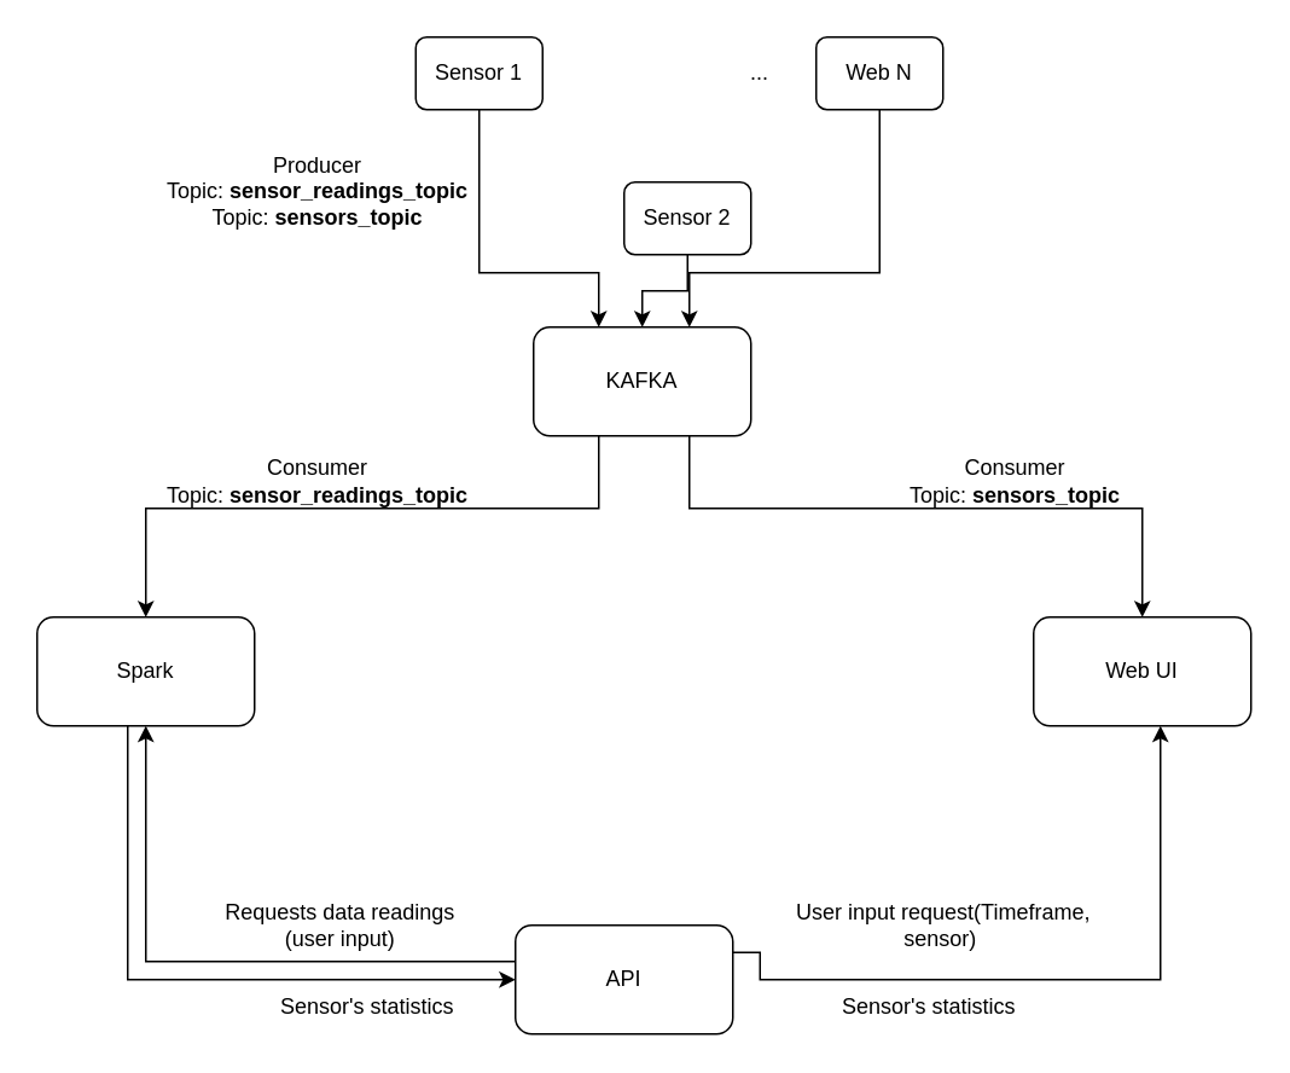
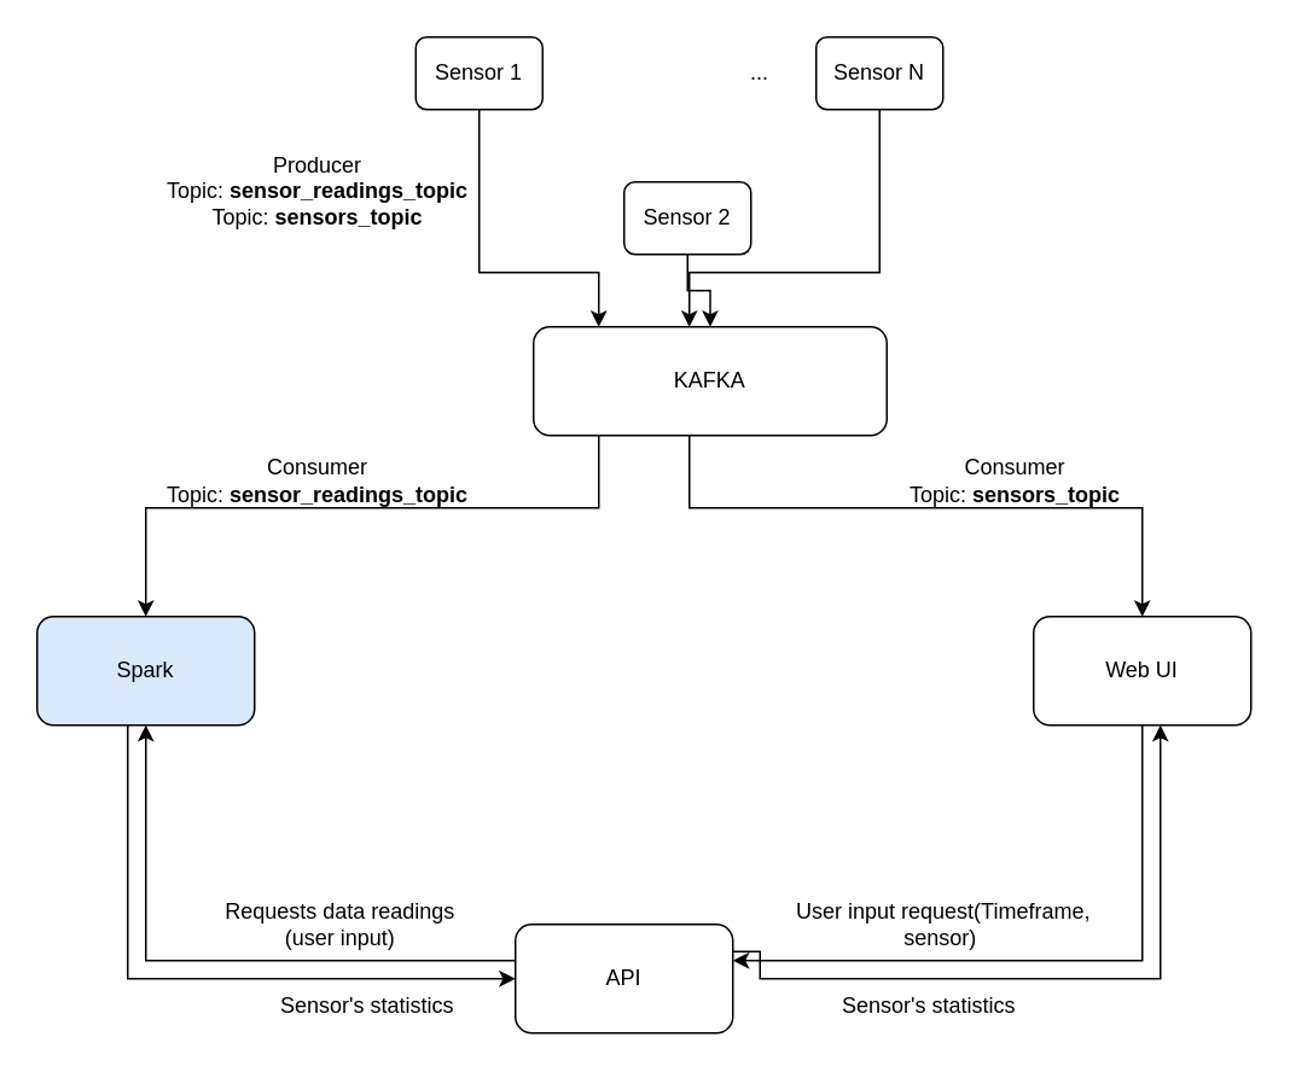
  <mxCell id="0" />
  <mxCell id="1" parent="0" />
  <mxCell id="2" style="edgeStyle=orthogonalEdgeStyle;rounded=0;orthogonalLoop=1;jettySize=auto;html=1;" edge="1" parent="1" source="3" target="11"><mxGeometry relative="1" as="geometry"><Array as="points"><mxPoint x="264" y="150" /><mxPoint x="330" y="150" /></Array></mxGeometry></mxCell>
  <mxCell id="3" value="Sensor 1" style="rounded=1;whiteSpace=wrap;html=1;" vertex="1" parent="1"><mxGeometry x="229" y="20" width="70" height="40" as="geometry" /></mxCell>
  <mxCell id="4" style="edgeStyle=orthogonalEdgeStyle;rounded=0;orthogonalLoop=1;jettySize=auto;html=1;entryX=0.5;entryY=0;entryDx=0;entryDy=0;" edge="1" parent="1" source="5" target="11"><mxGeometry relative="1" as="geometry" /></mxCell>
  <mxCell id="5" value="Sensor 2" style="rounded=1;whiteSpace=wrap;html=1;" vertex="1" parent="1"><mxGeometry x="344" y="100" width="70" height="40" as="geometry" /></mxCell>
  <mxCell id="6" style="edgeStyle=orthogonalEdgeStyle;rounded=0;orthogonalLoop=1;jettySize=auto;html=1;" edge="1" parent="1" source="7" target="11"><mxGeometry relative="1" as="geometry"><Array as="points"><mxPoint x="485" y="150" /><mxPoint x="380" y="150" /></Array></mxGeometry></mxCell>
- <mxCell id="7" value="Web N" style="rounded=1;whiteSpace=wrap;html=1;" vertex="1" parent="1"><mxGeometry x="450" y="20" width="70" height="40" as="geometry" /></mxCell>
+ <mxCell id="7" value="Sensor N" style="rounded=1;whiteSpace=wrap;html=1;" vertex="1" parent="1"><mxGeometry x="450" y="20" width="70" height="40" as="geometry" /></mxCell>
  <mxCell id="8" value="..." style="text;html=1;strokeColor=none;fillColor=none;align=center;verticalAlign=middle;whiteSpace=wrap;rounded=0;" vertex="1" parent="1"><mxGeometry x="389" y="20" width="60" height="40" as="geometry" /></mxCell>
  <mxCell id="9" style="edgeStyle=orthogonalEdgeStyle;rounded=0;orthogonalLoop=1;jettySize=auto;html=1;" edge="1" parent="1" source="11" target="14"><mxGeometry relative="1" as="geometry"><Array as="points"><mxPoint x="330" y="280" /><mxPoint x="80" y="280" /></Array></mxGeometry></mxCell>
  <mxCell id="10" style="edgeStyle=orthogonalEdgeStyle;rounded=0;orthogonalLoop=1;jettySize=auto;html=1;" edge="1" parent="1" source="11" target="17"><mxGeometry relative="1" as="geometry"><Array as="points"><mxPoint x="380" y="280" /><mxPoint x="630" y="280" /></Array></mxGeometry></mxCell>
- <mxCell id="11" value="KAFKA" style="rounded=1;whiteSpace=wrap;html=1;" vertex="1" parent="1"><mxGeometry x="294" y="180" width="120" height="60" as="geometry" /></mxCell>
+ <mxCell id="11" value="KAFKA" style="rounded=1;whiteSpace=wrap;html=1;" vertex="1" parent="1"><mxGeometry x="294" y="180" width="195" height="60" as="geometry" /></mxCell>
  <mxCell id="12" value="Producer&lt;br&gt;Topic: &lt;b&gt;sensor_readings_topic&lt;/b&gt;&lt;br&gt;Topic:&amp;nbsp;&lt;b&gt;sensors_topic&lt;/b&gt;" style="text;html=1;strokeColor=none;fillColor=none;align=center;verticalAlign=middle;whiteSpace=wrap;rounded=0;" vertex="1" parent="1"><mxGeometry x="80" y="90" width="190" height="30" as="geometry" /></mxCell>
  <mxCell id="13" style="edgeStyle=orthogonalEdgeStyle;rounded=0;orthogonalLoop=1;jettySize=auto;html=1;" edge="1" parent="1" source="14" target="20"><mxGeometry relative="1" as="geometry"><Array as="points"><mxPoint x="70" y="540" /></Array></mxGeometry></mxCell>
- <mxCell id="14" value="Spark" style="rounded=1;whiteSpace=wrap;html=1;" vertex="1" parent="1"><mxGeometry x="20" y="340" width="120" height="60" as="geometry" /></mxCell>
+ <mxCell id="14" value="Spark" style="rounded=1;whiteSpace=wrap;html=1;fillColor=#dae8fc;" vertex="1" parent="1"><mxGeometry x="20" y="340" width="120" height="60" as="geometry" /></mxCell>
  <mxCell id="15" value="Consumer&lt;br&gt;Topic:&amp;nbsp;&lt;b style=&quot;border-color: var(--border-color);&quot;&gt;sensor_readings_topic&lt;/b&gt;" style="text;html=1;strokeColor=none;fillColor=none;align=center;verticalAlign=middle;whiteSpace=wrap;rounded=0;" vertex="1" parent="1"><mxGeometry x="145" y="250" width="60" height="30" as="geometry" /></mxCell>
+ <mxCell id="16" style="edgeStyle=orthogonalEdgeStyle;rounded=0;orthogonalLoop=1;jettySize=auto;html=1;" edge="1" parent="1" source="17" target="20"><mxGeometry relative="1" as="geometry"><Array as="points"><mxPoint x="630" y="530" /></Array></mxGeometry></mxCell>
  <mxCell id="17" value="Web UI" style="rounded=1;whiteSpace=wrap;html=1;" vertex="1" parent="1"><mxGeometry x="570" y="340" width="120" height="60" as="geometry" /></mxCell>
  <mxCell id="18" style="edgeStyle=orthogonalEdgeStyle;rounded=0;orthogonalLoop=1;jettySize=auto;html=1;" edge="1" parent="1" source="20" target="14"><mxGeometry relative="1" as="geometry"><Array as="points"><mxPoint x="80" y="530" /></Array></mxGeometry></mxCell>
  <mxCell id="19" style="edgeStyle=orthogonalEdgeStyle;rounded=0;orthogonalLoop=1;jettySize=auto;html=1;exitX=1;exitY=0.25;exitDx=0;exitDy=0;" edge="1" parent="1" source="20"><mxGeometry relative="1" as="geometry"><mxPoint x="640" y="400" as="targetPoint" /><Array as="points"><mxPoint x="419" y="540" /><mxPoint x="640" y="540" /></Array></mxGeometry></mxCell>
  <mxCell id="20" value="API" style="rounded=1;whiteSpace=wrap;html=1;" vertex="1" parent="1"><mxGeometry x="284" y="510" width="120" height="60" as="geometry" /></mxCell>
  <mxCell id="21" value="Consumer&lt;br&gt;Topic:&amp;nbsp;&lt;b style=&quot;border-color: var(--border-color);&quot;&gt;sensors_topic&lt;/b&gt;" style="text;html=1;strokeColor=none;fillColor=none;align=center;verticalAlign=middle;whiteSpace=wrap;rounded=0;" vertex="1" parent="1"><mxGeometry x="530" y="250" width="60" height="30" as="geometry" /></mxCell>
  <mxCell id="22" value="Requests data readings (user input)" style="text;html=1;strokeColor=none;fillColor=none;align=center;verticalAlign=middle;whiteSpace=wrap;rounded=0;" vertex="1" parent="1"><mxGeometry x="120" y="495" width="135" height="30" as="geometry" /></mxCell>
  <mxCell id="23" value="Sensor's statistics" style="text;html=1;strokeColor=none;fillColor=none;align=center;verticalAlign=middle;whiteSpace=wrap;rounded=0;" vertex="1" parent="1"><mxGeometry x="145" y="540" width="115" height="30" as="geometry" /></mxCell>
  <mxCell id="24" value="Sensor's statistics" style="text;html=1;strokeColor=none;fillColor=none;align=center;verticalAlign=middle;whiteSpace=wrap;rounded=0;" vertex="1" parent="1"><mxGeometry x="455" y="540" width="115" height="30" as="geometry" /></mxCell>
  <mxCell id="25" value="User input request(Timeframe, sensor)&amp;nbsp;" style="text;html=1;strokeColor=none;fillColor=none;align=center;verticalAlign=middle;whiteSpace=wrap;rounded=0;" vertex="1" parent="1"><mxGeometry x="430" y="495" width="181" height="30" as="geometry" /></mxCell>
